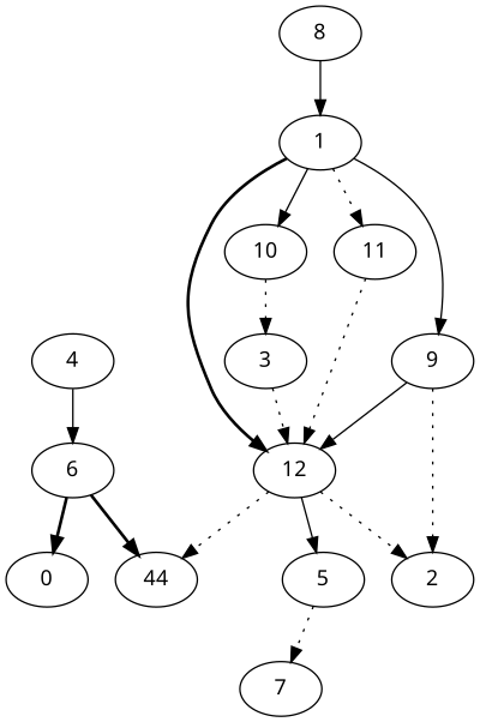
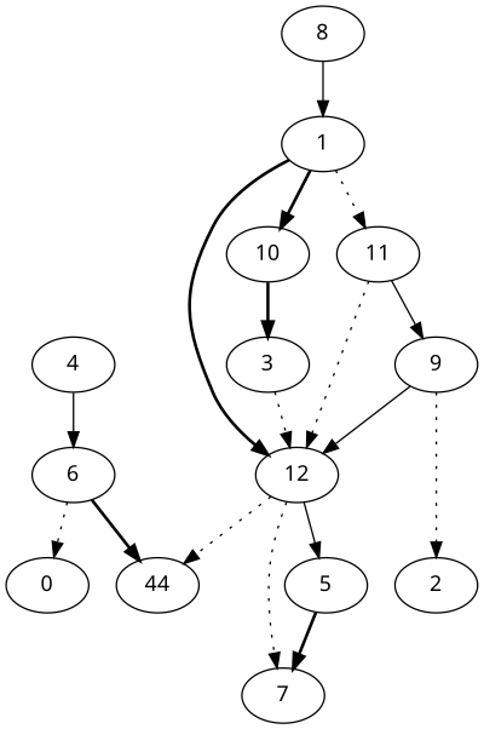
  digraph {
    Name="testing-node15-edge25"
    fontname="Noto Sans"
    node [Weight=8 fontname="Noto Sans"]
    edge [Weight=2 fontname="Noto Sans" style=dotted]
    0 [Weight=2]
    10 [Weight=5]
    1
    11 [Weight=5]
    12 [Weight=3]
    3 [Weight=4]
    9 [Weight=5]
    2
    5 [Weight=4]
    n10 [Weight=1 label=44]
    6 [Weight=0]
    4
    7
    8 [Weight=0]
-   10 -> 3 [Weight=4]
-   1 -> 10 [style=solid]
+   10 -> 3 [Weight=4 style=bold]
+   1 -> 10 [style=bold]
    1 -> 11 [Weight=9]
    1 -> 12 [style=bold]
    11 -> 12 [Weight=8]
-   1 -> 9 [Weight=8 style=solid]
-   12 -> 2 [Weight=7]
+   11 -> 9 [Weight=8 style=solid]
+   12 -> 7 [Weight=7]
    12 -> 5 [Weight=4 style=solid]
    12 -> n10 [Weight=6]
    3 -> 12 [Weight=0]
    9 -> 12 [style=solid]
    9 -> 2 [Weight=0]
-   5 -> 7 [Weight=1]
-   6 -> 0 [Weight=8 style=bold]
+   5 -> 7 [Weight=1 style=bold]
+   6 -> 0 [Weight=8]
    6 -> n10 [Weight=9 style=bold]
    4 -> 6 [Weight=1 style=solid]
    8 -> 1 [Weight=3 style=solid]
  }
